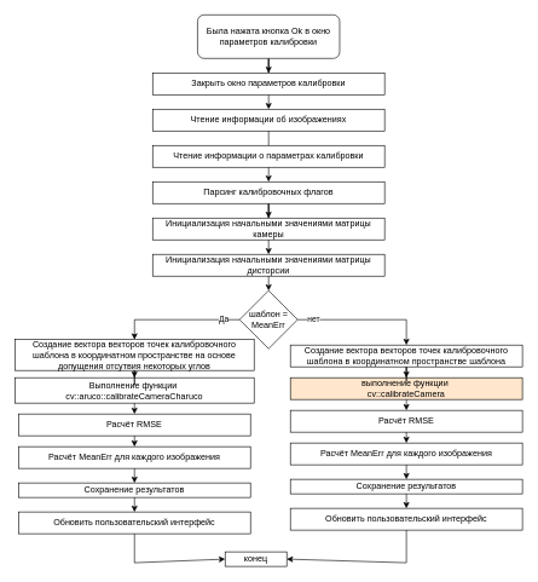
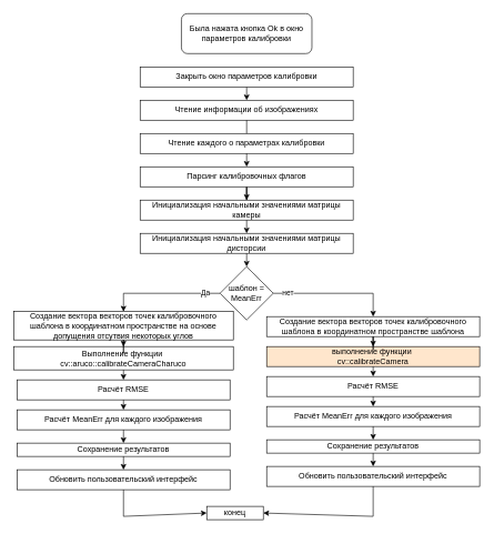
  <mxCell id="0" />
  <mxCell id="1" parent="0" />
- <mxCell id="2" style="edgeStyle=orthogonalEdgeStyle;rounded=0;orthogonalLoop=1;jettySize=auto;html=1;entryX=0.5;entryY=0;entryDx=0;entryDy=0;" edge="1" parent="1" source="3" target="29"><mxGeometry relative="1" as="geometry" /></mxCell>
  <mxCell id="3" value="Была нажата кнопка Ok в окно параметров калибровки" style="rounded=1;whiteSpace=wrap;html=1;" vertex="1" parent="1"><mxGeometry x="272" y="20" width="196" height="60" as="geometry" /></mxCell>
  <mxCell id="4" value="Чтение информации об изображениях" style="rounded=0;whiteSpace=wrap;html=1;" vertex="1" parent="1"><mxGeometry x="210" y="150" width="320" height="30" as="geometry" /></mxCell>
  <mxCell id="5" value="" style="endArrow=classic;html=1;rounded=0;exitX=0.5;exitY=1;exitDx=0;exitDy=0;entryX=0.5;entryY=0;entryDx=0;entryDy=0;" edge="1" parent="1" target="4"><mxGeometry width="50" height="50" relative="1" as="geometry"><mxPoint x="370" y="130" as="sourcePoint" /><mxPoint x="340" y="330" as="targetPoint" /></mxGeometry></mxCell>
- <mxCell id="6" value="Чтение информации о параметрах калибровки" style="rounded=0;whiteSpace=wrap;html=1;" vertex="1" parent="1"><mxGeometry x="210" y="200" width="320" height="30" as="geometry" /></mxCell>
+ <mxCell id="6" value="Чтение каждого о параметрах калибровки" style="rounded=0;whiteSpace=wrap;html=1;" vertex="1" parent="1"><mxGeometry x="210" y="200" width="320" height="30" as="geometry" /></mxCell>
  <mxCell id="7" value="" style="endArrow=none;html=1;rounded=0;exitX=0.5;exitY=1;exitDx=0;exitDy=0;entryX=0.5;entryY=0;entryDx=0;entryDy=0;" edge="1" parent="1" source="4" target="6"><mxGeometry width="50" height="50" relative="1" as="geometry"><mxPoint x="390" y="360" as="sourcePoint" /><mxPoint x="440" y="310" as="targetPoint" /></mxGeometry></mxCell>
  <mxCell id="8" value="" style="endArrow=classic;html=1;rounded=0;exitX=0.5;exitY=1;exitDx=0;exitDy=0;entryX=0.5;entryY=0;entryDx=0;entryDy=0;" edge="1" parent="1" target="10"><mxGeometry width="50" height="50" relative="1" as="geometry"><mxPoint x="370" y="230" as="sourcePoint" /><mxPoint x="368" y="350" as="targetPoint" /></mxGeometry></mxCell>
  <mxCell id="9" style="edgeStyle=orthogonalEdgeStyle;rounded=0;orthogonalLoop=1;jettySize=auto;html=1;entryX=0.5;entryY=0;entryDx=0;entryDy=0;" edge="1" parent="1" source="10" target="11"><mxGeometry relative="1" as="geometry" /></mxCell>
  <mxCell id="10" value="Парсинг калибровочных флагов" style="rounded=0;whiteSpace=wrap;html=1;" vertex="1" parent="1"><mxGeometry x="210" y="250" width="320" height="30" as="geometry" /></mxCell>
  <mxCell id="11" value="Инициализация начальными значениями матрицы камеры" style="rounded=0;whiteSpace=wrap;html=1;" vertex="1" parent="1"><mxGeometry x="210" y="300" width="320" height="30" as="geometry" /></mxCell>
  <mxCell id="12" value="Инициализация начальными значениями матрицы дисторсии" style="rounded=0;whiteSpace=wrap;html=1;" vertex="1" parent="1"><mxGeometry x="210" y="350" width="320" height="30" as="geometry" /></mxCell>
  <mxCell id="13" value="" style="endArrow=classic;html=1;rounded=0;exitX=0.5;exitY=1;exitDx=0;exitDy=0;entryX=0.5;entryY=0;entryDx=0;entryDy=0;" edge="1" parent="1" source="11" target="12"><mxGeometry width="50" height="50" relative="1" as="geometry"><mxPoint x="420" y="470" as="sourcePoint" /><mxPoint x="470" y="420" as="targetPoint" /></mxGeometry></mxCell>
  <mxCell id="14" style="edgeStyle=orthogonalEdgeStyle;rounded=0;orthogonalLoop=1;jettySize=auto;html=1;entryX=0.5;entryY=0;entryDx=0;entryDy=0;" edge="1" parent="1" source="18" target="32"><mxGeometry relative="1" as="geometry"><Array as="points"><mxPoint x="560" y="440" /></Array></mxGeometry></mxCell>
  <mxCell id="15" value="нет" style="edgeLabel;html=1;align=center;verticalAlign=middle;resizable=0;points=[];" vertex="1" connectable="0" parent="14"><mxGeometry x="-0.777" y="1" relative="1" as="geometry"><mxPoint as="offset" /></mxGeometry></mxCell>
  <mxCell id="16" style="edgeStyle=orthogonalEdgeStyle;rounded=0;orthogonalLoop=1;jettySize=auto;html=1;entryX=0.5;entryY=0;entryDx=0;entryDy=0;" edge="1" parent="1" source="18" target="34"><mxGeometry relative="1" as="geometry"><Array as="points"><mxPoint x="185" y="440" /></Array></mxGeometry></mxCell>
  <mxCell id="17" value="Да" style="edgeLabel;html=1;align=center;verticalAlign=middle;resizable=0;points=[];" vertex="1" connectable="0" parent="16"><mxGeometry x="-0.729" y="-2" relative="1" as="geometry"><mxPoint as="offset" /></mxGeometry></mxCell>
  <mxCell id="18" value="шаблон = MeanErr" style="rhombus;whiteSpace=wrap;html=1;" vertex="1" parent="1"><mxGeometry x="330" y="400" width="80" height="80" as="geometry" /></mxCell>
  <mxCell id="19" value="" style="endArrow=classic;html=1;rounded=0;exitX=0.5;exitY=1;exitDx=0;exitDy=0;entryX=0.5;entryY=0;entryDx=0;entryDy=0;" edge="1" parent="1" source="12" target="18"><mxGeometry width="50" height="50" relative="1" as="geometry"><mxPoint x="510" y="500" as="sourcePoint" /><mxPoint x="560" y="450" as="targetPoint" /></mxGeometry></mxCell>
  <mxCell id="20" value="выполнение функции&amp;nbsp;&lt;br&gt;cv::calibrateCamera" style="rounded=0;whiteSpace=wrap;html=1;fillColor=#ffe6cc;" vertex="1" parent="1"><mxGeometry x="400" y="520" width="320" height="30" as="geometry" /></mxCell>
  <mxCell id="21" value="Расчёт RMSE" style="rounded=0;whiteSpace=wrap;html=1;" vertex="1" parent="1"><mxGeometry x="400" y="565" width="320" height="30" as="geometry" /></mxCell>
  <mxCell id="22" value="" style="endArrow=classic;html=1;rounded=0;exitX=0.5;exitY=1;exitDx=0;exitDy=0;entryX=0.5;entryY=0;entryDx=0;entryDy=0;" edge="1" parent="1" source="20" target="21"><mxGeometry width="50" height="50" relative="1" as="geometry"><mxPoint x="600" y="720" as="sourcePoint" /><mxPoint x="650" y="670" as="targetPoint" /></mxGeometry></mxCell>
  <mxCell id="23" value="Расчёт MeanErr для каждого изображения" style="rounded=0;whiteSpace=wrap;html=1;" vertex="1" parent="1"><mxGeometry x="400" y="610" width="320" height="30" as="geometry" /></mxCell>
  <mxCell id="24" value="" style="endArrow=classic;html=1;rounded=0;exitX=0.5;exitY=1;exitDx=0;exitDy=0;entryX=0.5;entryY=0;entryDx=0;entryDy=0;" edge="1" parent="1" source="21" target="23"><mxGeometry width="50" height="50" relative="1" as="geometry"><mxPoint x="730" y="660" as="sourcePoint" /><mxPoint x="780" y="610" as="targetPoint" /></mxGeometry></mxCell>
  <mxCell id="25" value="Сохранение результатов" style="rounded=0;whiteSpace=wrap;html=1;" vertex="1" parent="1"><mxGeometry x="400" y="660" width="320" height="20" as="geometry" /></mxCell>
  <mxCell id="26" value="" style="endArrow=classic;html=1;rounded=0;exitX=0.5;exitY=1;exitDx=0;exitDy=0;entryX=0.5;entryY=0;entryDx=0;entryDy=0;" edge="1" parent="1" source="23" target="25"><mxGeometry width="50" height="50" relative="1" as="geometry"><mxPoint x="500" y="870" as="sourcePoint" /><mxPoint x="550" y="820" as="targetPoint" /></mxGeometry></mxCell>
  <mxCell id="27" value="Обновить пользовательский интерфейс" style="rounded=0;whiteSpace=wrap;html=1;" vertex="1" parent="1"><mxGeometry x="400" y="700" width="320" height="30" as="geometry" /></mxCell>
  <mxCell id="28" value="" style="endArrow=classic;html=1;rounded=0;exitX=0.5;exitY=1;exitDx=0;exitDy=0;entryX=0.5;entryY=0;entryDx=0;entryDy=0;" edge="1" parent="1" source="25" target="27"><mxGeometry width="50" height="50" relative="1" as="geometry"><mxPoint x="750" y="860" as="sourcePoint" /><mxPoint x="800" y="810" as="targetPoint" /></mxGeometry></mxCell>
  <mxCell id="29" value="&lt;span&gt;Закрыть окно параметров калибровки&lt;/span&gt;" style="rounded=0;whiteSpace=wrap;html=1;" vertex="1" parent="1"><mxGeometry x="210" y="100" width="320" height="30" as="geometry" /></mxCell>
  <mxCell id="30" value="Выполнение функции&amp;nbsp;&lt;br&gt;cv::aruco::calibrateCameraCharuco" style="rounded=0;whiteSpace=wrap;html=1;" vertex="1" parent="1"><mxGeometry x="20" y="520" width="330" height="35" as="geometry" /></mxCell>
  <mxCell id="31" style="edgeStyle=orthogonalEdgeStyle;rounded=0;orthogonalLoop=1;jettySize=auto;html=1;entryX=0.5;entryY=0;entryDx=0;entryDy=0;" edge="1" parent="1" source="32" target="20"><mxGeometry relative="1" as="geometry" /></mxCell>
  <mxCell id="32" value="Создание вектора векторов точек калибровочного шаблона в координатном пространстве шаблона" style="rounded=0;whiteSpace=wrap;html=1;" vertex="1" parent="1"><mxGeometry x="400" y="475" width="320" height="30" as="geometry" /></mxCell>
  <mxCell id="33" style="edgeStyle=orthogonalEdgeStyle;rounded=0;orthogonalLoop=1;jettySize=auto;html=1;entryX=0.5;entryY=0;entryDx=0;entryDy=0;" edge="1" parent="1" source="34" target="30"><mxGeometry relative="1" as="geometry" /></mxCell>
  <mxCell id="34" value="Создание вектора векторов точек калибровочного шаблона в координатном пространстве на основе допущения отсутвия некоторых углов" style="rounded=0;whiteSpace=wrap;html=1;" vertex="1" parent="1"><mxGeometry x="20" y="467.5" width="330" height="42.5" as="geometry" /></mxCell>
  <mxCell id="35" value="Расчёт RMSE" style="rounded=0;whiteSpace=wrap;html=1;" vertex="1" parent="1"><mxGeometry x="25" y="570" width="320" height="30" as="geometry" /></mxCell>
  <mxCell id="36" value="" style="endArrow=classic;html=1;rounded=0;exitX=0.5;exitY=1;exitDx=0;exitDy=0;entryX=0.5;entryY=0;entryDx=0;entryDy=0;" edge="1" parent="1" target="35"><mxGeometry width="50" height="50" relative="1" as="geometry"><mxPoint x="185" y="555" as="sourcePoint" /><mxPoint x="275" y="675" as="targetPoint" /></mxGeometry></mxCell>
  <mxCell id="37" value="Расчёт MeanErr для каждого изображения" style="rounded=0;whiteSpace=wrap;html=1;" vertex="1" parent="1"><mxGeometry x="25" y="615" width="320" height="30" as="geometry" /></mxCell>
  <mxCell id="38" value="" style="endArrow=classic;html=1;rounded=0;exitX=0.5;exitY=1;exitDx=0;exitDy=0;entryX=0.5;entryY=0;entryDx=0;entryDy=0;" edge="1" parent="1" source="35" target="37"><mxGeometry width="50" height="50" relative="1" as="geometry"><mxPoint x="355" y="665" as="sourcePoint" /><mxPoint x="405" y="615" as="targetPoint" /></mxGeometry></mxCell>
  <mxCell id="39" value="Сохранение результатов" style="rounded=0;whiteSpace=wrap;html=1;" vertex="1" parent="1"><mxGeometry x="25" y="665" width="320" height="20" as="geometry" /></mxCell>
  <mxCell id="40" value="" style="endArrow=classic;html=1;rounded=0;exitX=0.5;exitY=1;exitDx=0;exitDy=0;entryX=0.5;entryY=0;entryDx=0;entryDy=0;" edge="1" parent="1" source="37" target="39"><mxGeometry width="50" height="50" relative="1" as="geometry"><mxPoint x="125" y="875" as="sourcePoint" /><mxPoint x="175" y="825" as="targetPoint" /></mxGeometry></mxCell>
  <mxCell id="41" value="Обновить пользовательский интерфейс" style="rounded=0;whiteSpace=wrap;html=1;" vertex="1" parent="1"><mxGeometry x="25" y="705" width="320" height="30" as="geometry" /></mxCell>
  <mxCell id="42" value="" style="endArrow=classic;html=1;rounded=0;exitX=0.5;exitY=1;exitDx=0;exitDy=0;entryX=0.5;entryY=0;entryDx=0;entryDy=0;" edge="1" parent="1" source="39" target="41"><mxGeometry width="50" height="50" relative="1" as="geometry"><mxPoint x="375" y="865" as="sourcePoint" /><mxPoint x="425" y="815" as="targetPoint" /></mxGeometry></mxCell>
  <mxCell id="43" value="конец" style="rounded=0;whiteSpace=wrap;html=1;" vertex="1" parent="1"><mxGeometry x="310" y="760" width="85" height="20" as="geometry" /></mxCell>
  <mxCell id="44" value="" style="endArrow=classic;html=1;rounded=0;exitX=0.5;exitY=1;exitDx=0;exitDy=0;entryX=0;entryY=0.5;entryDx=0;entryDy=0;" edge="1" parent="1" source="41" target="43"><mxGeometry width="50" height="50" relative="1" as="geometry"><mxPoint x="180" y="930" as="sourcePoint" /><mxPoint x="230" y="880" as="targetPoint" /><Array as="points"><mxPoint x="185" y="775" /></Array></mxGeometry></mxCell>
  <mxCell id="45" value="" style="endArrow=classic;html=1;rounded=0;exitX=0.5;exitY=1;exitDx=0;exitDy=0;entryX=1;entryY=0.5;entryDx=0;entryDy=0;" edge="1" parent="1" source="27" target="43"><mxGeometry width="50" height="50" relative="1" as="geometry"><mxPoint x="570" y="940" as="sourcePoint" /><mxPoint x="620" y="890" as="targetPoint" /><Array as="points"><mxPoint x="560" y="775" /></Array></mxGeometry></mxCell>
